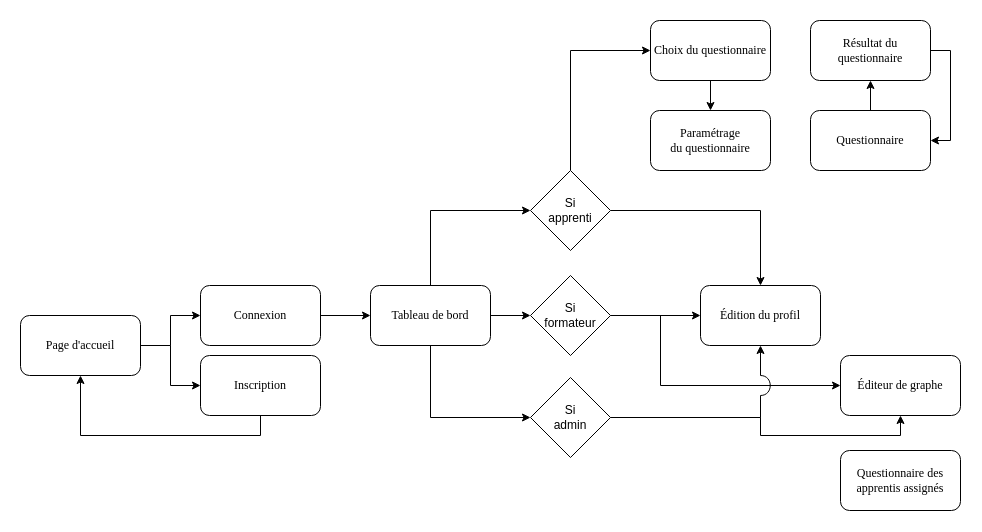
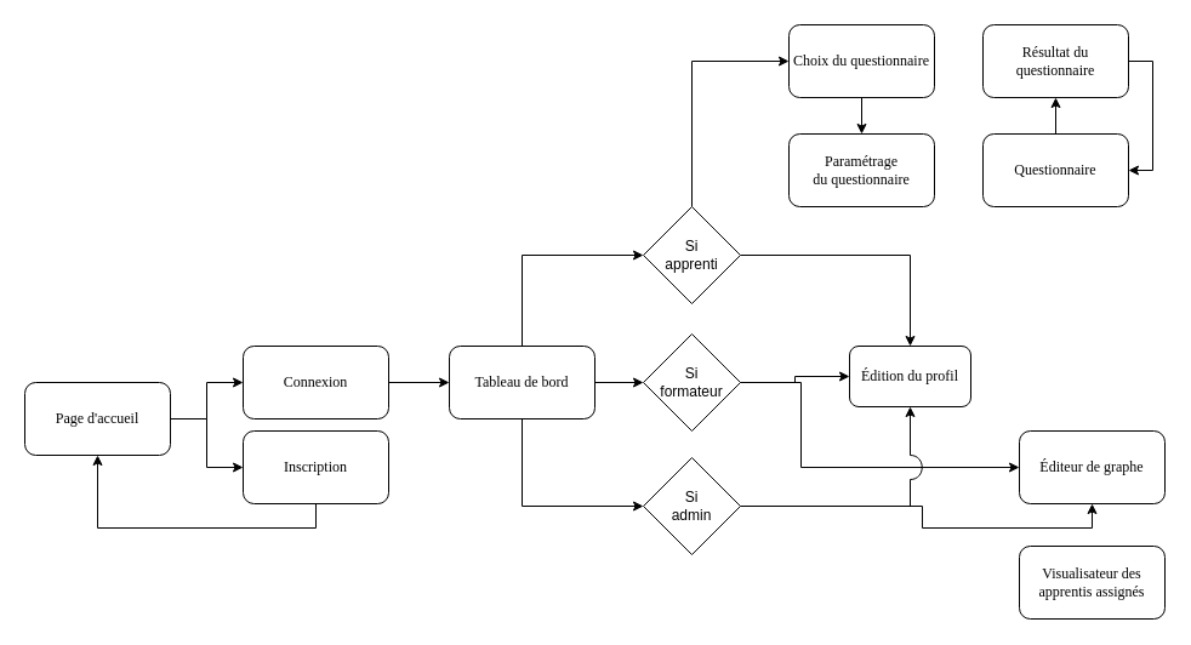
  <mxCell id="0" />
  <mxCell id="1" parent="0" />
  <mxCell id="2" style="edgeStyle=orthogonalEdgeStyle;rounded=0;orthogonalLoop=1;jettySize=auto;html=1;exitX=1;exitY=0.5;exitDx=0;exitDy=0;entryX=0;entryY=0.5;entryDx=0;entryDy=0;shadow=0;sketch=0;" edge="1" parent="1" source="4" target="6"><mxGeometry relative="1" as="geometry" /></mxCell>
  <mxCell id="3" style="edgeStyle=orthogonalEdgeStyle;rounded=0;orthogonalLoop=1;jettySize=auto;html=1;exitX=1;exitY=0.5;exitDx=0;exitDy=0;entryX=0;entryY=0.5;entryDx=0;entryDy=0;shadow=0;sketch=0;" edge="1" parent="1" source="4" target="8"><mxGeometry relative="1" as="geometry" /></mxCell>
  <mxCell id="4" value="Page d'accueil" style="whiteSpace=wrap;html=1;rounded=1;shadow=0;labelBackgroundColor=none;strokeWidth=1;fontFamily=Verdana;fontSize=12;align=center;sketch=0;" parent="1" vertex="1"><mxGeometry x="20" y="315" width="120" height="60" as="geometry" /></mxCell>
  <mxCell id="5" style="edgeStyle=orthogonalEdgeStyle;rounded=0;sketch=0;jumpStyle=arc;jumpSize=20;orthogonalLoop=1;jettySize=auto;html=1;exitX=1;exitY=0.5;exitDx=0;exitDy=0;shadow=0;" edge="1" parent="1" source="6" target="20"><mxGeometry relative="1" as="geometry" /></mxCell>
  <mxCell id="6" value="&lt;span&gt;Connexion&lt;/span&gt;" style="whiteSpace=wrap;html=1;rounded=1;shadow=0;labelBackgroundColor=none;strokeWidth=1;fontFamily=Verdana;fontSize=12;align=center;sketch=0;" parent="1" vertex="1"><mxGeometry x="200" y="285" width="120" height="60" as="geometry" /></mxCell>
  <mxCell id="7" style="edgeStyle=orthogonalEdgeStyle;rounded=0;orthogonalLoop=1;jettySize=auto;html=1;exitX=0.5;exitY=1;exitDx=0;exitDy=0;entryX=0.5;entryY=1;entryDx=0;entryDy=0;shadow=0;sketch=0;" edge="1" parent="1" source="8" target="4"><mxGeometry relative="1" as="geometry" /></mxCell>
  <mxCell id="8" value="&lt;span&gt;Inscription&lt;/span&gt;" style="whiteSpace=wrap;html=1;rounded=1;shadow=0;labelBackgroundColor=none;strokeWidth=1;fontFamily=Verdana;fontSize=12;align=center;sketch=0;" vertex="1" parent="1"><mxGeometry x="200" y="355" width="120" height="60" as="geometry" /></mxCell>
  <mxCell id="9" value="&lt;span&gt;Paramétrage&lt;br&gt;du questionnaire&lt;br&gt;&lt;/span&gt;" style="whiteSpace=wrap;html=1;rounded=1;shadow=0;labelBackgroundColor=none;strokeWidth=1;fontFamily=Verdana;fontSize=12;align=center;sketch=0;" vertex="1" parent="1"><mxGeometry x="650" y="110" width="120" height="60" as="geometry" /></mxCell>
  <mxCell id="10" style="edgeStyle=orthogonalEdgeStyle;rounded=0;sketch=0;jumpStyle=arc;jumpSize=20;orthogonalLoop=1;jettySize=auto;html=1;exitX=0.5;exitY=0;exitDx=0;exitDy=0;entryX=0.5;entryY=1;entryDx=0;entryDy=0;shadow=0;" edge="1" parent="1" source="11" target="13"><mxGeometry relative="1" as="geometry" /></mxCell>
  <mxCell id="11" value="&lt;span&gt;Questionnaire&lt;br&gt;&lt;/span&gt;" style="whiteSpace=wrap;html=1;rounded=1;shadow=0;labelBackgroundColor=none;strokeWidth=1;fontFamily=Verdana;fontSize=12;align=center;sketch=0;" vertex="1" parent="1"><mxGeometry x="810" y="110" width="120" height="60" as="geometry" /></mxCell>
  <mxCell id="12" style="edgeStyle=orthogonalEdgeStyle;rounded=0;sketch=0;jumpStyle=arc;jumpSize=20;orthogonalLoop=1;jettySize=auto;html=1;exitX=1;exitY=0.5;exitDx=0;exitDy=0;entryX=1;entryY=0.5;entryDx=0;entryDy=0;shadow=0;" edge="1" parent="1" source="13" target="11"><mxGeometry relative="1" as="geometry" /></mxCell>
  <mxCell id="13" value="&lt;span&gt;Résultat du&lt;br&gt;questionnaire&lt;br&gt;&lt;/span&gt;" style="whiteSpace=wrap;html=1;rounded=1;shadow=0;labelBackgroundColor=none;strokeWidth=1;fontFamily=Verdana;fontSize=12;align=center;sketch=0;" vertex="1" parent="1"><mxGeometry x="810" y="20" width="120" height="60" as="geometry" /></mxCell>
  <mxCell id="14" value="&lt;span&gt;Éditeur de graphe&lt;br&gt;&lt;/span&gt;" style="whiteSpace=wrap;html=1;rounded=1;shadow=0;labelBackgroundColor=none;strokeWidth=1;fontFamily=Verdana;fontSize=12;align=center;sketch=0;" vertex="1" parent="1"><mxGeometry x="840" y="355" width="120" height="60" as="geometry" /></mxCell>
- <mxCell id="15" value="&lt;span&gt;Questionnaire des&lt;br&gt;apprentis assignés&lt;br&gt;&lt;/span&gt;" style="whiteSpace=wrap;html=1;rounded=1;shadow=0;labelBackgroundColor=none;strokeWidth=1;fontFamily=Verdana;fontSize=12;align=center;sketch=0;" vertex="1" parent="1"><mxGeometry x="840" y="450" width="120" height="60" as="geometry" /></mxCell>
- <mxCell id="16" value="&lt;span&gt;Édition du profil&lt;br&gt;&lt;/span&gt;" style="whiteSpace=wrap;html=1;rounded=1;shadow=0;labelBackgroundColor=none;strokeWidth=1;fontFamily=Verdana;fontSize=12;align=center;sketch=0;" vertex="1" parent="1"><mxGeometry x="700" y="285" width="120" height="60" as="geometry" /></mxCell>
+ <mxCell id="15" value="&lt;span&gt;Visualisateur des&lt;br&gt;apprentis assignés&lt;br&gt;&lt;/span&gt;" style="whiteSpace=wrap;html=1;rounded=1;shadow=0;labelBackgroundColor=none;strokeWidth=1;fontFamily=Verdana;fontSize=12;align=center;sketch=0;" vertex="1" parent="1"><mxGeometry x="840" y="450" width="120" height="60" as="geometry" /></mxCell>
+ <mxCell id="16" value="&lt;span&gt;Édition du profil&lt;br&gt;&lt;/span&gt;" style="whiteSpace=wrap;html=1;rounded=1;shadow=0;labelBackgroundColor=none;strokeWidth=1;fontFamily=Verdana;fontSize=12;align=center;sketch=0;" vertex="1" parent="1"><mxGeometry x="700" y="285" width="100" height="50" as="geometry" /></mxCell>
  <mxCell id="17" style="edgeStyle=orthogonalEdgeStyle;rounded=0;sketch=0;jumpStyle=arc;jumpSize=20;orthogonalLoop=1;jettySize=auto;html=1;exitX=1;exitY=0.5;exitDx=0;exitDy=0;entryX=0;entryY=0.5;entryDx=0;entryDy=0;shadow=0;" edge="1" parent="1" source="20" target="28"><mxGeometry relative="1" as="geometry" /></mxCell>
  <mxCell id="18" style="edgeStyle=orthogonalEdgeStyle;rounded=0;sketch=0;jumpStyle=arc;jumpSize=20;orthogonalLoop=1;jettySize=auto;html=1;exitX=0.5;exitY=0;exitDx=0;exitDy=0;entryX=0;entryY=0.5;entryDx=0;entryDy=0;shadow=0;" edge="1" parent="1" source="20" target="25"><mxGeometry relative="1" as="geometry" /></mxCell>
  <mxCell id="19" style="edgeStyle=orthogonalEdgeStyle;rounded=0;sketch=0;jumpStyle=arc;jumpSize=20;orthogonalLoop=1;jettySize=auto;html=1;exitX=0.5;exitY=1;exitDx=0;exitDy=0;entryX=0;entryY=0.5;entryDx=0;entryDy=0;shadow=0;" edge="1" parent="1" source="20" target="31"><mxGeometry relative="1" as="geometry" /></mxCell>
  <mxCell id="20" value="&lt;span&gt;Tableau de bord&lt;br&gt;&lt;/span&gt;" style="whiteSpace=wrap;html=1;rounded=1;shadow=0;labelBackgroundColor=none;strokeWidth=1;fontFamily=Verdana;fontSize=12;align=center;sketch=0;" vertex="1" parent="1"><mxGeometry x="370" y="285" width="120" height="60" as="geometry" /></mxCell>
  <mxCell id="21" style="edgeStyle=orthogonalEdgeStyle;rounded=0;sketch=0;jumpStyle=arc;jumpSize=20;orthogonalLoop=1;jettySize=auto;html=1;exitX=0.5;exitY=1;exitDx=0;exitDy=0;entryX=0.5;entryY=0;entryDx=0;entryDy=0;shadow=0;" edge="1" parent="1" source="22" target="9"><mxGeometry relative="1" as="geometry" /></mxCell>
  <mxCell id="22" value="&lt;span&gt;Choix du questionnaire&lt;br&gt;&lt;/span&gt;" style="whiteSpace=wrap;html=1;rounded=1;shadow=0;labelBackgroundColor=none;strokeWidth=1;fontFamily=Verdana;fontSize=12;align=center;sketch=0;" vertex="1" parent="1"><mxGeometry x="650" y="20" width="120" height="60" as="geometry" /></mxCell>
  <mxCell id="23" style="edgeStyle=orthogonalEdgeStyle;rounded=0;sketch=0;jumpStyle=arc;jumpSize=20;orthogonalLoop=1;jettySize=auto;html=1;exitX=0.5;exitY=0;exitDx=0;exitDy=0;entryX=0;entryY=0.5;entryDx=0;entryDy=0;shadow=0;" edge="1" parent="1" source="25" target="22"><mxGeometry relative="1" as="geometry" /></mxCell>
  <mxCell id="24" style="edgeStyle=orthogonalEdgeStyle;rounded=0;sketch=0;jumpStyle=arc;jumpSize=20;orthogonalLoop=1;jettySize=auto;html=1;exitX=1;exitY=0.5;exitDx=0;exitDy=0;entryX=0.5;entryY=0;entryDx=0;entryDy=0;shadow=0;" edge="1" parent="1" source="25" target="16"><mxGeometry relative="1" as="geometry" /></mxCell>
  <mxCell id="25" value="Si&lt;br&gt;apprenti" style="rhombus;whiteSpace=wrap;html=1;shadow=0;sketch=0;" vertex="1" parent="1"><mxGeometry x="530" y="170" width="80" height="80" as="geometry" /></mxCell>
  <mxCell id="26" style="edgeStyle=orthogonalEdgeStyle;rounded=0;sketch=0;jumpStyle=arc;jumpSize=20;orthogonalLoop=1;jettySize=auto;html=1;exitX=1;exitY=0.5;exitDx=0;exitDy=0;entryX=0;entryY=0.5;entryDx=0;entryDy=0;shadow=0;" edge="1" parent="1" source="28" target="16"><mxGeometry relative="1" as="geometry" /></mxCell>
  <mxCell id="27" style="edgeStyle=orthogonalEdgeStyle;rounded=0;sketch=0;jumpStyle=arc;jumpSize=20;orthogonalLoop=1;jettySize=auto;html=1;exitX=1;exitY=0.5;exitDx=0;exitDy=0;entryX=0;entryY=0.5;entryDx=0;entryDy=0;shadow=0;" edge="1" parent="1" source="28" target="14"><mxGeometry relative="1" as="geometry"><Array as="points"><mxPoint x="660" y="315" /><mxPoint x="660" y="385" /></Array></mxGeometry></mxCell>
  <mxCell id="28" value="Si&lt;br&gt;formateur" style="rhombus;whiteSpace=wrap;html=1;shadow=0;sketch=0;" vertex="1" parent="1"><mxGeometry x="530" y="275" width="80" height="80" as="geometry" /></mxCell>
  <mxCell id="29" style="edgeStyle=orthogonalEdgeStyle;rounded=0;sketch=0;jumpStyle=arc;jumpSize=20;orthogonalLoop=1;jettySize=auto;html=1;exitX=1;exitY=0.5;exitDx=0;exitDy=0;entryX=0.5;entryY=1;entryDx=0;entryDy=0;shadow=0;" edge="1" parent="1" source="31" target="16"><mxGeometry relative="1" as="geometry" /></mxCell>
  <mxCell id="30" style="edgeStyle=orthogonalEdgeStyle;rounded=0;sketch=0;jumpStyle=arc;jumpSize=20;orthogonalLoop=1;jettySize=auto;html=1;exitX=1;exitY=0.5;exitDx=0;exitDy=0;entryX=0.5;entryY=1;entryDx=0;entryDy=0;shadow=0;" edge="1" parent="1" source="31" target="14"><mxGeometry relative="1" as="geometry"><Array as="points"><mxPoint x="760" y="417" /><mxPoint x="760" y="435" /><mxPoint x="900" y="435" /></Array></mxGeometry></mxCell>
  <mxCell id="31" value="Si&lt;br&gt;admin" style="rhombus;whiteSpace=wrap;html=1;shadow=0;sketch=0;" vertex="1" parent="1"><mxGeometry x="530" y="377" width="80" height="80" as="geometry" /></mxCell>
